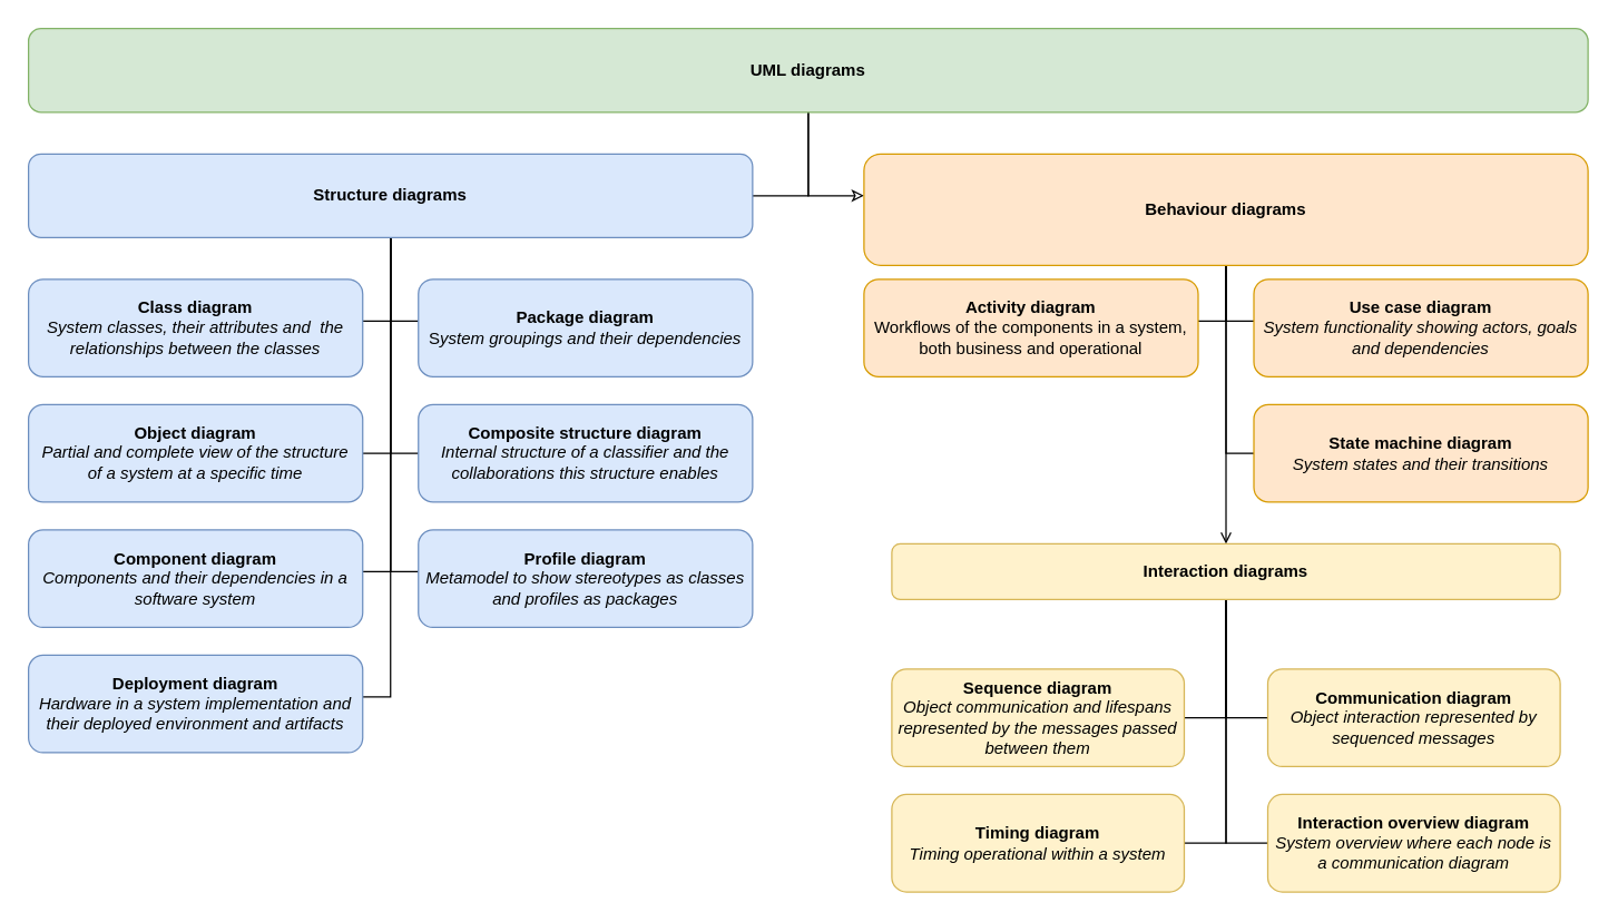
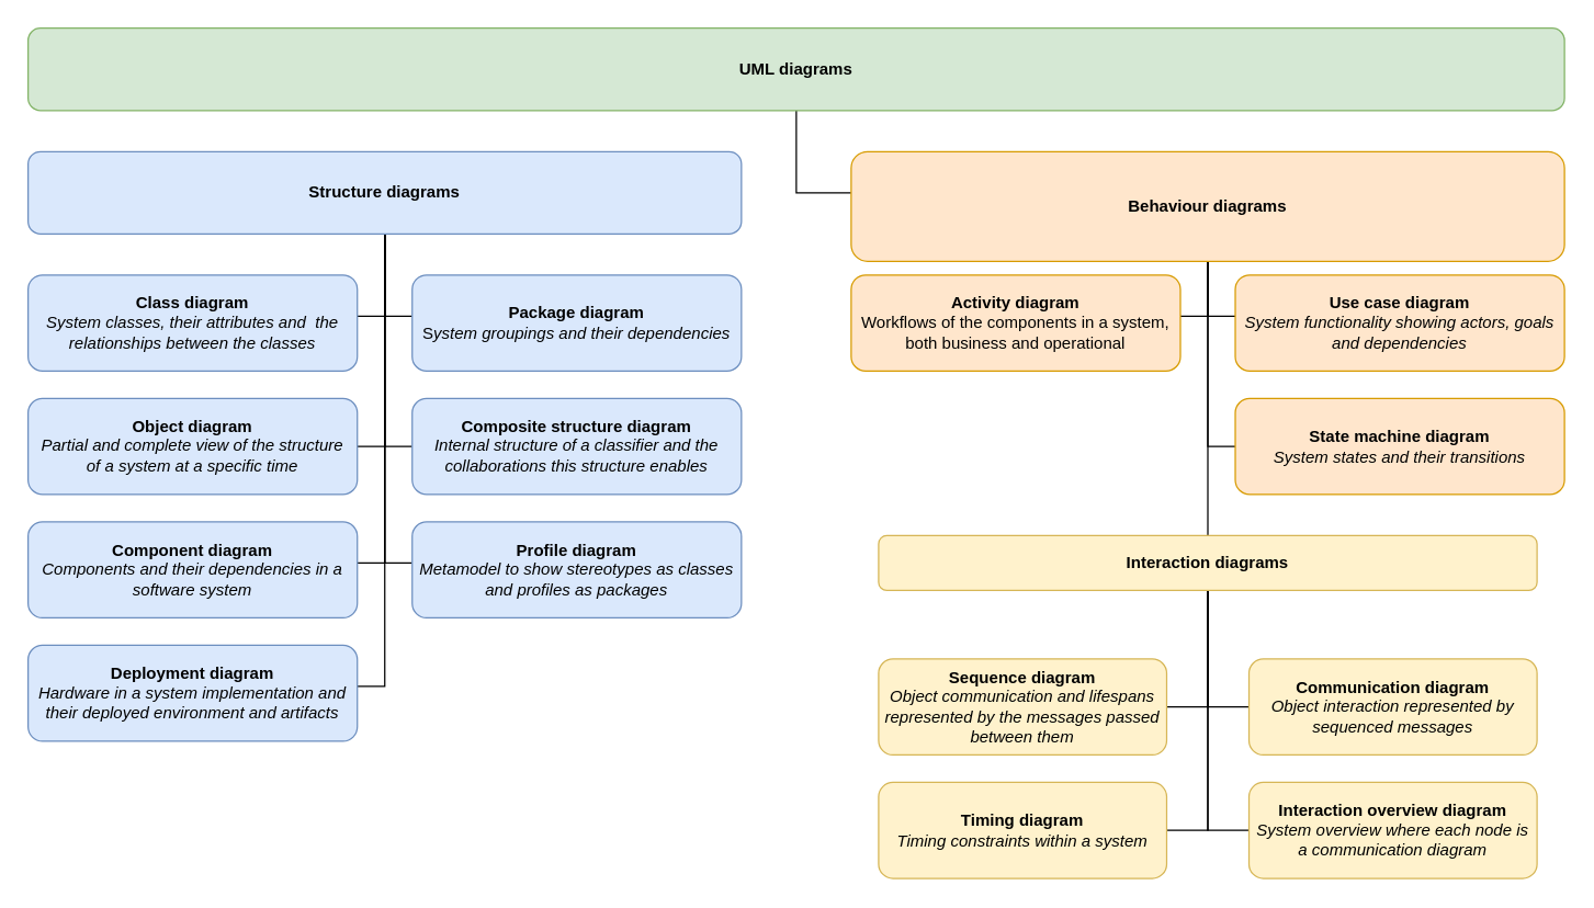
  <mxCell id="0" />
  <mxCell id="1" parent="0" />
- <mxCell id="2" value="" style="edgeStyle=orthogonalEdgeStyle;rounded=0;orthogonalLoop=1;jettySize=auto;html=1;endArrow=none;endFill=0;" parent="1" source="4" target="12" edge="1"><mxGeometry relative="1" as="geometry"><Array as="points"><mxPoint x="580" y="140" /></Array></mxGeometry></mxCell>
- <mxCell id="3" value="" style="edgeStyle=orthogonalEdgeStyle;rounded=0;orthogonalLoop=1;jettySize=auto;html=1;endArrow=classic;endFill=0;" parent="1" source="4" target="17" edge="1"><mxGeometry relative="1" as="geometry"><Array as="points"><mxPoint x="580" y="140" /></Array></mxGeometry></mxCell>
+ <mxCell id="3" value="" style="edgeStyle=orthogonalEdgeStyle;rounded=0;orthogonalLoop=1;jettySize=auto;html=1;endArrow=none;endFill=0;" parent="1" source="4" target="17" edge="1"><mxGeometry relative="1" as="geometry"><Array as="points"><mxPoint x="580" y="140" /></Array></mxGeometry></mxCell>
  <mxCell id="4" value="&lt;b&gt;UML diagrams&lt;/b&gt;" style="rounded=1;whiteSpace=wrap;html=1;fillColor=#d5e8d4;strokeColor=#82b366;" parent="1" vertex="1"><mxGeometry x="20" y="20" width="1120" height="60" as="geometry" /></mxCell>
  <mxCell id="5" value="" style="edgeStyle=orthogonalEdgeStyle;rounded=0;orthogonalLoop=1;jettySize=auto;html=1;endArrow=none;endFill=0;" parent="1" source="12" target="18" edge="1"><mxGeometry relative="1" as="geometry"><Array as="points"><mxPoint x="280" y="230" /></Array></mxGeometry></mxCell>
  <mxCell id="6" value="" style="edgeStyle=orthogonalEdgeStyle;rounded=0;orthogonalLoop=1;jettySize=auto;html=1;endArrow=none;endFill=0;" parent="1" source="12" target="19" edge="1"><mxGeometry relative="1" as="geometry"><Array as="points"><mxPoint x="280" y="230" /></Array></mxGeometry></mxCell>
  <mxCell id="7" value="" style="edgeStyle=orthogonalEdgeStyle;rounded=0;orthogonalLoop=1;jettySize=auto;html=1;endArrow=none;endFill=0;" parent="1" source="12" target="20" edge="1"><mxGeometry relative="1" as="geometry"><Array as="points"><mxPoint x="280" y="240" /><mxPoint x="280" y="240" /></Array></mxGeometry></mxCell>
  <mxCell id="8" value="" style="edgeStyle=orthogonalEdgeStyle;rounded=0;orthogonalLoop=1;jettySize=auto;html=1;endArrow=none;endFill=0;" parent="1" source="12" target="21" edge="1"><mxGeometry relative="1" as="geometry"><Array as="points"><mxPoint x="280" y="325" /></Array></mxGeometry></mxCell>
  <mxCell id="9" value="" style="edgeStyle=orthogonalEdgeStyle;rounded=0;orthogonalLoop=1;jettySize=auto;html=1;endArrow=none;endFill=0;" parent="1" source="12" target="22" edge="1"><mxGeometry relative="1" as="geometry"><Array as="points"><mxPoint x="280" y="410" /></Array></mxGeometry></mxCell>
  <mxCell id="10" value="" style="edgeStyle=orthogonalEdgeStyle;rounded=0;orthogonalLoop=1;jettySize=auto;html=1;endArrow=none;endFill=0;" parent="1" source="12" target="23" edge="1"><mxGeometry relative="1" as="geometry"><Array as="points"><mxPoint x="280" y="410" /></Array></mxGeometry></mxCell>
  <mxCell id="11" value="" style="edgeStyle=orthogonalEdgeStyle;rounded=0;orthogonalLoop=1;jettySize=auto;html=1;endArrow=none;endFill=0;" parent="1" source="12" target="24" edge="1"><mxGeometry relative="1" as="geometry"><Array as="points"><mxPoint x="280" y="500" /></Array></mxGeometry></mxCell>
  <mxCell id="12" value="&lt;b&gt;Structure diagrams&lt;/b&gt;" style="rounded=1;whiteSpace=wrap;html=1;fillColor=#dae8fc;strokeColor=#6c8ebf;" parent="1" vertex="1"><mxGeometry x="20" y="110" width="520" height="60" as="geometry" /></mxCell>
  <mxCell id="13" value="" style="edgeStyle=orthogonalEdgeStyle;rounded=0;orthogonalLoop=1;jettySize=auto;html=1;endArrow=none;endFill=0;" parent="1" source="17" target="25" edge="1"><mxGeometry relative="1" as="geometry"><Array as="points"><mxPoint x="880" y="230" /></Array></mxGeometry></mxCell>
  <mxCell id="14" value="" style="edgeStyle=orthogonalEdgeStyle;rounded=0;orthogonalLoop=1;jettySize=auto;html=1;endArrow=none;endFill=0;" parent="1" source="17" target="26" edge="1"><mxGeometry relative="1" as="geometry"><Array as="points"><mxPoint x="880" y="230" /></Array></mxGeometry></mxCell>
  <mxCell id="15" value="" style="edgeStyle=orthogonalEdgeStyle;rounded=0;orthogonalLoop=1;jettySize=auto;html=1;endArrow=none;endFill=0;" parent="1" source="17" target="27" edge="1"><mxGeometry relative="1" as="geometry"><Array as="points"><mxPoint x="880" y="325" /></Array></mxGeometry></mxCell>
- <mxCell id="16" style="edgeStyle=orthogonalEdgeStyle;rounded=0;orthogonalLoop=1;jettySize=auto;html=1;endArrow=open;endFill=0;" parent="1" source="17" target="32" edge="1"><mxGeometry relative="1" as="geometry"><Array as="points"><mxPoint x="880" y="230" /></Array></mxGeometry></mxCell>
+ <mxCell id="16" style="edgeStyle=orthogonalEdgeStyle;rounded=0;orthogonalLoop=1;jettySize=auto;html=1;endArrow=none;endFill=0;" parent="1" source="17" target="32" edge="1"><mxGeometry relative="1" as="geometry"><Array as="points"><mxPoint x="880" y="230" /></Array></mxGeometry></mxCell>
  <mxCell id="17" value="&lt;b&gt;Behaviour diagrams&lt;/b&gt;" style="rounded=1;whiteSpace=wrap;html=1;fillColor=#ffe6cc;strokeColor=#d79b00;" parent="1" vertex="1"><mxGeometry x="620" y="110" width="520" height="80" as="geometry" /></mxCell>
  <mxCell id="18" value="&lt;div&gt;&lt;b&gt;Class diagram&lt;/b&gt;&lt;i&gt; &lt;br&gt;System classes, their attributes and&amp;nbsp; the relationships between the classes&lt;/i&gt;&lt;br&gt;&lt;/div&gt;" style="whiteSpace=wrap;html=1;rounded=1;fillColor=#dae8fc;strokeColor=#6c8ebf;" parent="1" vertex="1"><mxGeometry x="20" y="200" width="240" height="70" as="geometry" /></mxCell>
  <mxCell id="19" value="&lt;b&gt;Package diagram&lt;/b&gt;&lt;br&gt;S&lt;i&gt;ystem groupings and their dependencies&lt;/i&gt;" style="whiteSpace=wrap;html=1;rounded=1;fillColor=#dae8fc;strokeColor=#6c8ebf;" parent="1" vertex="1"><mxGeometry x="300" y="200" width="240" height="70" as="geometry" /></mxCell>
  <mxCell id="20" value="&lt;b&gt;Object diagram&lt;/b&gt;&lt;br&gt;&lt;i&gt;Partial and complete view of the structure &lt;br&gt;of a system at a specific time&lt;/i&gt;" style="whiteSpace=wrap;html=1;rounded=1;fillColor=#dae8fc;strokeColor=#6c8ebf;" parent="1" vertex="1"><mxGeometry x="20" y="290" width="240" height="70" as="geometry" /></mxCell>
  <mxCell id="21" value="&lt;div&gt;&lt;b&gt;Composite structure diagram&lt;/b&gt;&lt;/div&gt;&lt;div&gt;&lt;i&gt;Internal structure of a classifier and the collaborations this structure enables&lt;/i&gt;&lt;br&gt;&lt;/div&gt;" style="whiteSpace=wrap;html=1;rounded=1;fillColor=#dae8fc;strokeColor=#6c8ebf;" parent="1" vertex="1"><mxGeometry x="300" y="290" width="240" height="70" as="geometry" /></mxCell>
  <mxCell id="22" value="&lt;div&gt;&lt;b&gt;Profile diagram&lt;/b&gt;&lt;/div&gt;&lt;div&gt;&lt;i&gt;Metamodel to show stereotypes as classes and profiles as packages&lt;/i&gt;&lt;br&gt;&lt;/div&gt;" style="whiteSpace=wrap;html=1;rounded=1;fillColor=#dae8fc;strokeColor=#6c8ebf;" parent="1" vertex="1"><mxGeometry x="300" y="380" width="240" height="70" as="geometry" /></mxCell>
  <mxCell id="23" value="&lt;b&gt;Component diagram&lt;/b&gt;&lt;i&gt;&lt;br&gt;Components and their dependencies in a software system&lt;/i&gt;" style="whiteSpace=wrap;html=1;rounded=1;fillColor=#dae8fc;strokeColor=#6c8ebf;" parent="1" vertex="1"><mxGeometry x="20" y="380" width="240" height="70" as="geometry" /></mxCell>
  <mxCell id="24" value="&lt;b&gt;Deployment diagram&lt;/b&gt;&lt;br&gt;&lt;i&gt;Hardware in a system implementation and their deployed environment and artifacts&lt;/i&gt;" style="whiteSpace=wrap;html=1;rounded=1;fillColor=#dae8fc;strokeColor=#6c8ebf;" parent="1" vertex="1"><mxGeometry x="20" y="470" width="240" height="70" as="geometry" /></mxCell>
  <mxCell id="25" value="&lt;b&gt;Activity diagram&lt;/b&gt;&lt;br&gt;Workflows of the components in a system, both business and operational" style="whiteSpace=wrap;html=1;rounded=1;fillColor=#ffe6cc;strokeColor=#d79b00;" parent="1" vertex="1"><mxGeometry x="620" y="200" width="240" height="70" as="geometry" /></mxCell>
  <mxCell id="26" value="&lt;div&gt;&lt;b&gt;Use case diagram&lt;/b&gt;&lt;/div&gt;&lt;div&gt;&lt;i&gt;System functionality showing actors, goals and dependencies&lt;/i&gt;&lt;br&gt;&lt;/div&gt;" style="whiteSpace=wrap;html=1;rounded=1;fillColor=#ffe6cc;strokeColor=#d79b00;" parent="1" vertex="1"><mxGeometry x="900" y="200" width="240" height="70" as="geometry" /></mxCell>
  <mxCell id="27" value="&lt;b&gt;State machine diagram&lt;/b&gt;&lt;br&gt;&lt;i&gt;System states and their transitions&lt;/i&gt;" style="whiteSpace=wrap;html=1;rounded=1;fillColor=#ffe6cc;strokeColor=#d79b00;" parent="1" vertex="1"><mxGeometry x="900" y="290" width="240" height="70" as="geometry" /></mxCell>
  <mxCell id="28" value="" style="edgeStyle=orthogonalEdgeStyle;rounded=0;orthogonalLoop=1;jettySize=auto;html=1;endArrow=none;endFill=0;" parent="1" source="32" target="33" edge="1"><mxGeometry relative="1" as="geometry"><Array as="points"><mxPoint x="880" y="515" /></Array></mxGeometry></mxCell>
  <mxCell id="29" value="" style="edgeStyle=orthogonalEdgeStyle;rounded=0;orthogonalLoop=1;jettySize=auto;html=1;endArrow=none;endFill=0;" parent="1" source="32" target="34" edge="1"><mxGeometry relative="1" as="geometry"><Array as="points"><mxPoint x="880" y="515" /></Array></mxGeometry></mxCell>
  <mxCell id="30" value="" style="edgeStyle=orthogonalEdgeStyle;rounded=0;orthogonalLoop=1;jettySize=auto;html=1;endArrow=none;endFill=0;" parent="1" source="32" target="35" edge="1"><mxGeometry relative="1" as="geometry"><Array as="points"><mxPoint x="880" y="605" /></Array></mxGeometry></mxCell>
  <mxCell id="31" value="" style="edgeStyle=orthogonalEdgeStyle;rounded=0;orthogonalLoop=1;jettySize=auto;html=1;endArrow=none;endFill=0;" parent="1" source="32" target="36" edge="1"><mxGeometry relative="1" as="geometry"><Array as="points"><mxPoint x="880" y="605" /></Array></mxGeometry></mxCell>
  <mxCell id="32" value="&lt;b&gt;Interaction diagrams&lt;/b&gt;" style="rounded=1;whiteSpace=wrap;html=1;fillColor=#fff2cc;strokeColor=#d6b656;" parent="1" vertex="1"><mxGeometry x="640" y="390" width="480" height="40" as="geometry" /></mxCell>
  <mxCell id="33" value="&lt;div&gt;&lt;b&gt;Sequence diagram&lt;/b&gt;&lt;/div&gt;&lt;div&gt;&lt;i&gt;Object communication and lifespans represented by the messages passed between them&lt;/i&gt;&lt;br&gt;&lt;/div&gt;" style="whiteSpace=wrap;html=1;rounded=1;fillColor=#fff2cc;strokeColor=#d6b656;" parent="1" vertex="1"><mxGeometry x="640" y="480" width="210" height="70" as="geometry" /></mxCell>
  <mxCell id="34" value="&lt;b&gt;Communication diagram&lt;/b&gt;&lt;br&gt;&lt;i&gt;Object interaction represented by sequenced messages&lt;/i&gt;" style="whiteSpace=wrap;html=1;rounded=1;strokeColor=#d6b656;fillColor=#fff2cc;" parent="1" vertex="1"><mxGeometry x="910" y="480" width="210" height="70" as="geometry" /></mxCell>
- <mxCell id="35" value="&lt;div&gt;&lt;b&gt;Timing diagram&lt;/b&gt;&lt;/div&gt;&lt;div&gt;&lt;i&gt;Timing operational within a system&lt;/i&gt;&lt;br&gt;&lt;/div&gt;" style="whiteSpace=wrap;html=1;rounded=1;strokeColor=#d6b656;fillColor=#fff2cc;" parent="1" vertex="1"><mxGeometry x="640" y="570" width="210" height="70" as="geometry" /></mxCell>
+ <mxCell id="35" value="&lt;div&gt;&lt;b&gt;Timing diagram&lt;/b&gt;&lt;/div&gt;&lt;div&gt;&lt;i&gt;Timing constraints within a system&lt;/i&gt;&lt;br&gt;&lt;/div&gt;" style="whiteSpace=wrap;html=1;rounded=1;strokeColor=#d6b656;fillColor=#fff2cc;" parent="1" vertex="1"><mxGeometry x="640" y="570" width="210" height="70" as="geometry" /></mxCell>
  <mxCell id="36" value="&lt;b&gt;Interaction overview diagram&lt;/b&gt;&lt;br&gt;&lt;i&gt;System overview where each node is a communication diagram&lt;/i&gt;" style="whiteSpace=wrap;html=1;rounded=1;strokeColor=#d6b656;fillColor=#fff2cc;" parent="1" vertex="1"><mxGeometry x="910" y="570" width="210" height="70" as="geometry" /></mxCell>
